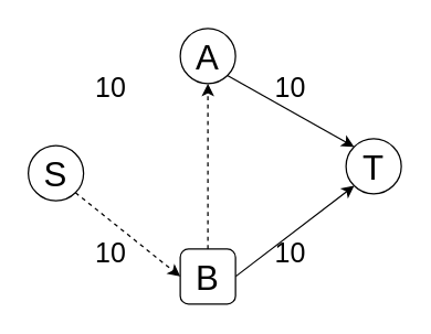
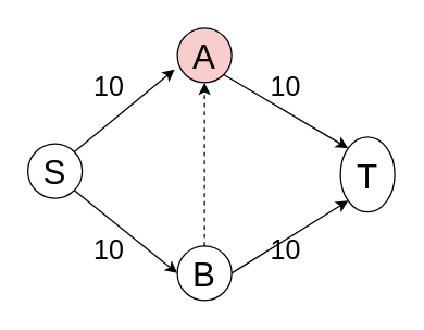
  <mxCell id="0" />
  <mxCell id="1" parent="0" />
  <mxCell id="2" value="&lt;font style=&quot;font-size: 25px;&quot;&gt;S&lt;/font&gt;" style="ellipse;whiteSpace=wrap;html=1;aspect=fixed;" vertex="1" parent="1"><mxGeometry x="20" y="105" width="40" height="40" as="geometry" /></mxCell>
  <mxCell id="3" style="edgeStyle=none;rounded=0;orthogonalLoop=1;jettySize=auto;html=1;exitX=1;exitY=1;exitDx=0;exitDy=0;entryX=0;entryY=0;entryDx=0;entryDy=0;fontSize=20;" edge="1" parent="1" source="4" target="8"><mxGeometry relative="1" as="geometry" /></mxCell>
- <mxCell id="4" value="&lt;font style=&quot;font-size: 25px;&quot;&gt;A&lt;/font&gt;" style="ellipse;whiteSpace=wrap;html=1;aspect=fixed;" vertex="1" parent="1"><mxGeometry x="130" y="20" width="40" height="40" as="geometry" /></mxCell>
+ <mxCell id="4" value="&lt;font style=&quot;font-size: 25px;&quot;&gt;A&lt;/font&gt;" style="ellipse;whiteSpace=wrap;html=1;aspect=fixed;fillColor=#f8cecc;" vertex="1" parent="1"><mxGeometry x="130" y="20" width="40" height="40" as="geometry" /></mxCell>
  <mxCell id="5" style="rounded=0;orthogonalLoop=1;jettySize=auto;html=1;exitX=1;exitY=0.5;exitDx=0;exitDy=0;entryX=0;entryY=1;entryDx=0;entryDy=0;fontSize=20;" edge="1" parent="1" source="7" target="8"><mxGeometry relative="1" as="geometry" /></mxCell>
  <mxCell id="6" style="edgeStyle=none;rounded=0;orthogonalLoop=1;jettySize=auto;html=1;exitX=0.5;exitY=0;exitDx=0;exitDy=0;entryX=0.5;entryY=1;entryDx=0;entryDy=0;fontSize=20;dashed=1;" edge="1" parent="1" source="7" target="4"><mxGeometry relative="1" as="geometry" /></mxCell>
- <mxCell id="7" value="&lt;span style=&quot;font-size: 25px;&quot;&gt;B&lt;/span&gt;" style="whiteSpace=wrap;html=1;aspect=fixed;rounded=1;" vertex="1" parent="1"><mxGeometry x="130" y="180" width="40" height="40" as="geometry" /></mxCell>
- <mxCell id="8" value="&lt;font style=&quot;font-size: 25px;&quot;&gt;T&lt;/font&gt;" style="ellipse;whiteSpace=wrap;html=1;aspect=fixed;" vertex="1" parent="1"><mxGeometry x="250" y="100" width="40" height="40" as="geometry" /></mxCell>
- <mxCell id="10" value="" style="endArrow=classic;html=1;rounded=0;fontSize=25;exitX=1;exitY=1;exitDx=0;exitDy=0;entryX=0;entryY=0.5;entryDx=0;entryDy=0;dashed=1;" edge="1" parent="1" source="2" target="7"><mxGeometry width="50" height="50" relative="1" as="geometry"><mxPoint x="410" y="290" as="sourcePoint" /><mxPoint x="460" y="240" as="targetPoint" /></mxGeometry></mxCell>
+ <mxCell id="7" value="&lt;span style=&quot;font-size: 25px;&quot;&gt;B&lt;/span&gt;" style="ellipse;whiteSpace=wrap;html=1;aspect=fixed;" vertex="1" parent="1"><mxGeometry x="130" y="180" width="40" height="40" as="geometry" /></mxCell>
+ <mxCell id="8" value="&lt;font style=&quot;font-size: 25px;&quot;&gt;T&lt;/font&gt;" style="ellipse;whiteSpace=wrap;html=1;aspect=fixed;" vertex="1" parent="1"><mxGeometry x="250" y="100" width="40" height="55" as="geometry" /></mxCell>
+ <mxCell id="9" value="" style="endArrow=classic;html=1;rounded=0;fontSize=25;exitX=1;exitY=0;exitDx=0;exitDy=0;entryX=-0.05;entryY=0.755;entryDx=0;entryDy=0;entryPerimeter=0;" edge="1" parent="1" source="2" target="4"><mxGeometry width="50" height="50" relative="1" as="geometry"><mxPoint x="410" y="290" as="sourcePoint" /><mxPoint x="460" y="240" as="targetPoint" /></mxGeometry></mxCell>
+ <mxCell id="10" value="" style="endArrow=classic;html=1;rounded=0;fontSize=25;exitX=1;exitY=1;exitDx=0;exitDy=0;entryX=0;entryY=0.5;entryDx=0;entryDy=0;" edge="1" parent="1" source="2" target="7"><mxGeometry width="50" height="50" relative="1" as="geometry"><mxPoint x="410" y="290" as="sourcePoint" /><mxPoint x="460" y="240" as="targetPoint" /></mxGeometry></mxCell>
  <mxCell id="11" value="&lt;span style=&quot;font-size: 20px;&quot;&gt;10&lt;/span&gt;" style="text;html=1;strokeColor=none;fillColor=none;align=center;verticalAlign=middle;whiteSpace=wrap;rounded=0;fontSize=25;" vertex="1" parent="1"><mxGeometry x="50" y="50" width="60" height="20" as="geometry" /></mxCell>
  <mxCell id="12" value="&lt;span style=&quot;font-size: 20px;&quot;&gt;10&lt;/span&gt;" style="text;html=1;strokeColor=none;fillColor=none;align=center;verticalAlign=middle;whiteSpace=wrap;rounded=0;fontSize=25;" vertex="1" parent="1"><mxGeometry x="50" y="170" width="60" height="20" as="geometry" /></mxCell>
  <mxCell id="13" value="&lt;span style=&quot;font-size: 20px;&quot;&gt;10&lt;/span&gt;" style="text;html=1;strokeColor=none;fillColor=none;align=center;verticalAlign=middle;whiteSpace=wrap;rounded=0;fontSize=25;" vertex="1" parent="1"><mxGeometry x="180" y="50" width="60" height="20" as="geometry" /></mxCell>
  <mxCell id="14" value="&lt;span style=&quot;font-size: 20px;&quot;&gt;10&lt;/span&gt;" style="text;html=1;strokeColor=none;fillColor=none;align=center;verticalAlign=middle;whiteSpace=wrap;rounded=0;fontSize=25;" vertex="1" parent="1"><mxGeometry x="180" y="170" width="60" height="20" as="geometry" /></mxCell>
